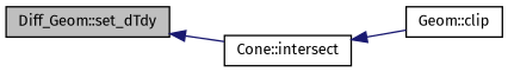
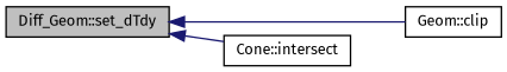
  digraph {
    fontname="Fira Sans"
    rankdir=LR
    node [color=black fillcolor=white fontname="Fira Sans" fontsize=10 shape=record style=filled]
    edge [color=midnightblue dir=back fontname="Fira Sans" fontsize=10 labelfontname=Helvetica labelfontsize=10 style=solid]
    n1 [fillcolor=grey75 fontcolor=black height=0.2 label="Diff_Geom::set_dTdy" width=0.4]
    n2 [height=0.2 label="Geom::clip" width=0.4]
    n3 [height=0.2 label="Cone::intersect" width=0.4]
-   n3 -> n2
+   n1 -> n2
    n1 -> n3
  }
